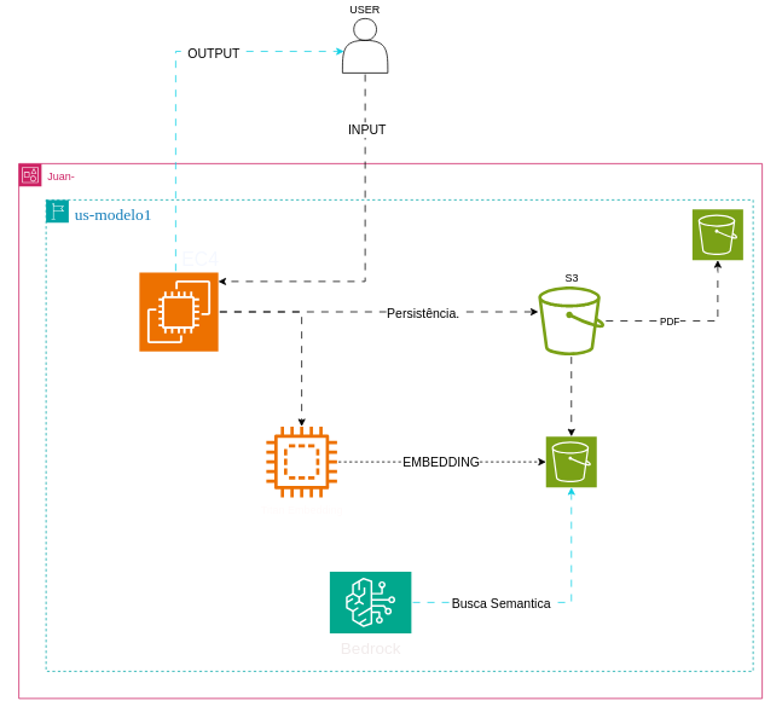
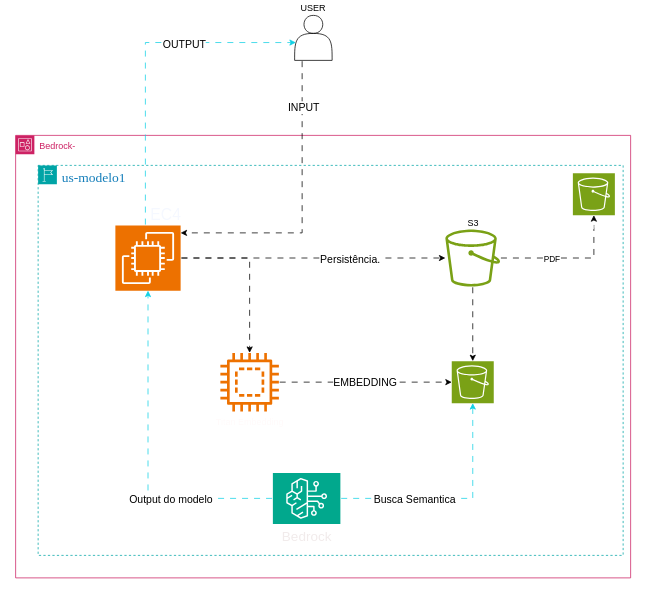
  <mxCell id="0" />
  <mxCell id="1" parent="0" />
- <mxCell id="2" value="USER" style="shape=actor;whiteSpace=wrap;html=1;verticalAlign=bottom;labelPosition=center;verticalLabelPosition=top;align=center;" parent="1" vertex="1"><mxGeometry x="377" width="50" height="60" as="geometry" y="20" /></mxCell>
- <mxCell id="3" value="Juan-" style="points=[[0,0],[0.25,0],[0.5,0],[0.75,0],[1,0],[1,0.25],[1,0.5],[1,0.75],[1,1],[0.75,1],[0.5,1],[0.25,1],[0,1],[0,0.75],[0,0.5],[0,0.25]];outlineConnect=0;gradientColor=none;html=1;whiteSpace=wrap;fontSize=12;fontStyle=0;container=1;pointerEvents=0;collapsible=0;recursiveResize=0;shape=mxgraph.aws4.group;grIcon=mxgraph.aws4.group_account;strokeColor=#CD2264;fillColor=none;verticalAlign=top;align=left;spacingLeft=30;fontColor=#CD2264;dashed=0;shadow=0;" parent="1" vertex="1"><mxGeometry x="20" y="180" width="820" height="590" as="geometry" /></mxCell>
+ <mxCell id="2" value="USER" style="shape=actor;whiteSpace=wrap;html=1;verticalAlign=bottom;labelPosition=center;verticalLabelPosition=top;align=center;" parent="1" vertex="1"><mxGeometry x="392" y="20" width="50" height="60" as="geometry" /></mxCell>
+ <mxCell id="3" value="Bedrock-" style="points=[[0,0],[0.25,0],[0.5,0],[0.75,0],[1,0],[1,0.25],[1,0.5],[1,0.75],[1,1],[0.75,1],[0.5,1],[0.25,1],[0,1],[0,0.75],[0,0.5],[0,0.25]];outlineConnect=0;gradientColor=none;html=1;whiteSpace=wrap;fontSize=12;fontStyle=0;container=1;pointerEvents=0;collapsible=0;recursiveResize=0;shape=mxgraph.aws4.group;grIcon=mxgraph.aws4.group_account;strokeColor=#CD2264;fillColor=none;verticalAlign=top;align=left;spacingLeft=30;fontColor=#CD2264;dashed=0;shadow=0;" parent="1" vertex="1"><mxGeometry x="20" y="180" width="820" height="590" as="geometry" /></mxCell>
  <mxCell id="4" value="us-modelo1" style="points=[[0,0],[0.25,0],[0.5,0],[0.75,0],[1,0],[1,0.25],[1,0.5],[1,0.75],[1,1],[0.75,1],[0.5,1],[0.25,1],[0,1],[0,0.75],[0,0.5],[0,0.25]];outlineConnect=0;gradientColor=none;html=1;whiteSpace=wrap;fontSize=18;fontStyle=0;container=1;pointerEvents=0;collapsible=0;recursiveResize=0;shape=mxgraph.aws4.group;grIcon=mxgraph.aws4.group_region;strokeColor=#00A4A6;fillColor=none;verticalAlign=top;align=left;spacingLeft=30;fontColor=#147EBA;dashed=1;fontFamily=Verdana;horizontal=1;labelBackgroundColor=none;labelBorderColor=none;" parent="3" vertex="1"><mxGeometry x="30" y="40" width="780" height="520" as="geometry" /></mxCell>
  <mxCell id="5" style="edgeStyle=orthogonalEdgeStyle;rounded=0;orthogonalLoop=1;jettySize=auto;html=1;flowAnimation=1;" edge="1" parent="4" source="8" target="17"><mxGeometry relative="1" as="geometry" /></mxCell>
  <mxCell id="6" style="edgeStyle=orthogonalEdgeStyle;rounded=0;orthogonalLoop=1;jettySize=auto;html=1;flowAnimation=1;" edge="1" parent="4" source="8" target="16"><mxGeometry relative="1" as="geometry" /></mxCell>
  <mxCell id="7" value="PDF" style="edgeLabel;html=1;align=center;verticalAlign=middle;resizable=0;points=[];" vertex="1" connectable="0" parent="6"><mxGeometry x="-0.245" y="-1" relative="1" as="geometry"><mxPoint as="offset" /></mxGeometry></mxCell>
- <mxCell id="8" value="S3" style="outlineConnect=0;gradientColor=none;fillColor=#7AA116;strokeColor=none;dashed=0;verticalLabelPosition=top;verticalAlign=bottom;align=center;html=1;aspect=fixed;pointerEvents=1;shape=mxgraph.aws4.bucket;labelPosition=center;" parent="4" vertex="1"><mxGeometry x="543" y="95.54" width="73" height="75.92" as="geometry" /></mxCell>
+ <mxCell id="8" value="S3" style="outlineConnect=0;gradientColor=none;fillColor=#7AA116;strokeColor=none;dashed=0;verticalLabelPosition=top;verticalAlign=bottom;align=center;html=1;aspect=fixed;pointerEvents=1;shape=mxgraph.aws4.bucket;labelPosition=center;" parent="4" vertex="1"><mxGeometry x="543" y="85.54" width="73" height="75.92" as="geometry" /></mxCell>
  <mxCell id="9" style="edgeStyle=orthogonalEdgeStyle;rounded=0;orthogonalLoop=1;jettySize=auto;html=1;strokeColor=#11D0E4;fillColor=#FFFFFF;flowAnimation=1;" edge="1" parent="4" source="13" target="17"><mxGeometry relative="1" as="geometry" /></mxCell>
  <mxCell id="10" value="&lt;div style=&quot;text-align: justify;&quot;&gt;&lt;span style=&quot;background-color: light-dark(#ffffff, var(--ge-dark-color, #121212)); color: light-dark(rgb(0, 0, 0), rgb(255, 255, 255));&quot;&gt;&lt;font style=&quot;font-size: 14px;&quot;&gt;Busca Semantica&lt;/font&gt;&lt;/span&gt;&lt;/div&gt;" style="edgeLabel;html=1;align=center;verticalAlign=middle;resizable=0;points=[];" vertex="1" connectable="0" parent="9"><mxGeometry x="-0.55" y="2" relative="1" as="geometry"><mxPoint x="30" y="2" as="offset" /></mxGeometry></mxCell>
+ <mxCell id="11" style="edgeStyle=orthogonalEdgeStyle;rounded=0;orthogonalLoop=1;jettySize=auto;html=1;flowAnimation=1;fillColor=#236CDD;strokeColor=#11D0E4;" edge="1" parent="4" source="13" target="21"><mxGeometry relative="1" as="geometry" /></mxCell>
+ <mxCell id="12" value="&lt;font style=&quot;font-size: 14px;&quot;&gt;Output do modelo&lt;/font&gt;" style="edgeLabel;html=1;align=center;verticalAlign=middle;resizable=0;points=[];" vertex="1" connectable="0" parent="11"><mxGeometry x="-0.384" relative="1" as="geometry"><mxPoint as="offset" /></mxGeometry></mxCell>
  <mxCell id="13" value="Bedrock" style="points=[[0,0,0],[0.25,0,0],[0.5,0,0],[0.75,0,0],[1,0,0],[0,1,0],[0.25,1,0],[0.5,1,0],[0.75,1,0],[1,1,0],[0,0.25,0],[0,0.5,0],[0,0.75,0],[1,0.25,0],[1,0.5,0],[1,0.75,0]];outlineConnect=0;fontColor=#F1EBEB;fillColor=#01A88D;strokeColor=#ffffff;dashed=0;verticalLabelPosition=bottom;verticalAlign=top;align=center;fontSize=18;fontStyle=0;aspect=fixed;shape=mxgraph.aws4.resourceIcon;resIcon=mxgraph.aws4.bedrock;html=1;textShadow=0;labelBorderColor=none;labelBackgroundColor=none;" parent="4" vertex="1"><mxGeometry x="313" y="410" width="90" height="68" as="geometry" /></mxCell>
- <mxCell id="14" value="&lt;font style=&quot;font-size: 14px;&quot;&gt;EMBEDDING&lt;/font&gt;" style="edgeStyle=orthogonalEdgeStyle;rounded=0;orthogonalLoop=1;jettySize=auto;html=1;flowAnimation=1;dashed=1;" edge="1" parent="4" source="15" target="17"><mxGeometry relative="1" as="geometry" /></mxCell>
+ <mxCell id="14" value="&lt;font style=&quot;font-size: 14px;&quot;&gt;EMBEDDING&lt;/font&gt;" style="edgeStyle=orthogonalEdgeStyle;rounded=0;orthogonalLoop=1;jettySize=auto;html=1;flowAnimation=1;" edge="1" parent="4" source="15" target="17"><mxGeometry relative="1" as="geometry" /></mxCell>
  <mxCell id="15" value="Titan Embedding" style="outlineConnect=0;fontColor=#FFFAFA;gradientColor=none;fillColor=#ED7100;strokeColor=none;dashed=0;verticalLabelPosition=bottom;verticalAlign=top;align=center;html=1;fontSize=12;fontStyle=0;aspect=fixed;pointerEvents=1;shape=mxgraph.aws4.braket_embedded_simulator;" parent="4" vertex="1"><mxGeometry x="243" y="250" width="78" height="78" as="geometry" /></mxCell>
  <mxCell id="16" value="Standard" style="points=[[0,0,0],[0.25,0,0],[0.5,0,0],[0.75,0,0],[1,0,0],[0,1,0],[0.25,1,0],[0.5,1,0],[0.75,1,0],[1,1,0],[0,0.25,0],[0,0.5,0],[0,0.75,0],[1,0.25,0],[1,0.5,0],[1,0.75,0]];outlineConnect=0;fontColor=#FFFFFF;fillColor=#7AA116;strokeColor=#ffffff;dashed=0;verticalLabelPosition=bottom;verticalAlign=top;align=center;html=1;fontSize=12;fontStyle=0;aspect=fixed;shape=mxgraph.aws4.resourceIcon;resIcon=mxgraph.aws4.s3;" vertex="1" parent="4"><mxGeometry x="713" y="10.5" width="56" height="56" as="geometry" /></mxCell>
  <mxCell id="17" value="Vector" style="points=[[0,0,0],[0.25,0,0],[0.5,0,0],[0.75,0,0],[1,0,0],[0,1,0],[0.25,1,0],[0.5,1,0],[0.75,1,0],[1,1,0],[0,0.25,0],[0,0.5,0],[0,0.75,0],[1,0.25,0],[1,0.5,0],[1,0.75,0]];outlineConnect=0;fontColor=#FFFFFF;fillColor=#7AA116;strokeColor=#ffffff;dashed=0;verticalLabelPosition=middle;verticalAlign=middle;align=left;html=1;fontSize=14;fontStyle=0;aspect=fixed;shape=mxgraph.aws4.resourceIcon;resIcon=mxgraph.aws4.s3;labelPosition=right;" vertex="1" parent="4"><mxGeometry x="551.5" y="261" width="56" height="56" as="geometry" /></mxCell>
  <mxCell id="18" style="edgeStyle=orthogonalEdgeStyle;rounded=0;orthogonalLoop=1;jettySize=auto;html=1;flowAnimation=1;" edge="1" parent="4" source="21" target="8"><mxGeometry relative="1" as="geometry"><Array as="points"><mxPoint x="353" y="123" /><mxPoint x="353" y="123" /></Array></mxGeometry></mxCell>
  <mxCell id="19" value="&lt;font style=&quot;font-size: 14px;&quot;&gt;Persistência.&lt;/font&gt;" style="edgeLabel;html=1;align=center;verticalAlign=middle;resizable=0;points=[];" vertex="1" connectable="0" parent="18"><mxGeometry x="0.272" y="-1" relative="1" as="geometry"><mxPoint as="offset" /></mxGeometry></mxCell>
  <mxCell id="20" style="edgeStyle=orthogonalEdgeStyle;rounded=0;orthogonalLoop=1;jettySize=auto;html=1;flowAnimation=1;" edge="1" parent="4" source="21" target="15"><mxGeometry relative="1" as="geometry" /></mxCell>
  <mxCell id="21" value="EC4" style="points=[[0,0,0],[0.25,0,0],[0.5,0,0],[0.75,0,0],[1,0,0],[0,1,0],[0.25,1,0],[0.5,1,0],[0.75,1,0],[1,1,0],[0,0.25,0],[0,0.5,0],[0,0.75,0],[1,0.25,0],[1,0.5,0],[1,0.75,0]];outlineConnect=0;fontColor=#F5F8FF;fillColor=#ED7100;strokeColor=#ffffff;dashed=0;verticalLabelPosition=top;verticalAlign=bottom;align=center;html=1;fontSize=21;fontStyle=0;aspect=fixed;shape=mxgraph.aws4.resourceIcon;resIcon=mxgraph.aws4.ec2;labelPosition=center;spacingLeft=47;" vertex="1" parent="4"><mxGeometry x="103" y="80" width="87" height="87" as="geometry" /></mxCell>
  <mxCell id="22" style="edgeStyle=orthogonalEdgeStyle;rounded=0;orthogonalLoop=1;jettySize=auto;html=1;entryX=0.033;entryY=0.604;entryDx=0;entryDy=0;entryPerimeter=0;flowAnimation=1;strokeColor=#11D0E4;" edge="1" parent="1" source="21" target="2"><mxGeometry relative="1" as="geometry"><Array as="points"><mxPoint x="193" y="56" /></Array></mxGeometry></mxCell>
  <mxCell id="23" value="&lt;font style=&quot;font-size: 14px;&quot;&gt;OUTPUT&lt;/font&gt;" style="edgeLabel;html=1;align=center;verticalAlign=middle;resizable=0;points=[];" vertex="1" connectable="0" parent="22"><mxGeometry x="0.327" y="-2" relative="1" as="geometry"><mxPoint as="offset" /></mxGeometry></mxCell>
  <mxCell id="24" style="edgeStyle=orthogonalEdgeStyle;rounded=0;orthogonalLoop=1;jettySize=auto;html=1;flowAnimation=1;" edge="1" parent="1" source="2" target="21"><mxGeometry relative="1" as="geometry"><Array as="points"><mxPoint x="402" y="310" /></Array></mxGeometry></mxCell>
  <mxCell id="25" value="&lt;font style=&quot;font-size: 14px;&quot;&gt;INPUT&lt;/font&gt;" style="edgeLabel;html=1;align=center;verticalAlign=middle;resizable=0;points=[];" vertex="1" connectable="0" parent="24"><mxGeometry x="-0.682" y="1" relative="1" as="geometry"><mxPoint as="offset" /></mxGeometry></mxCell>
